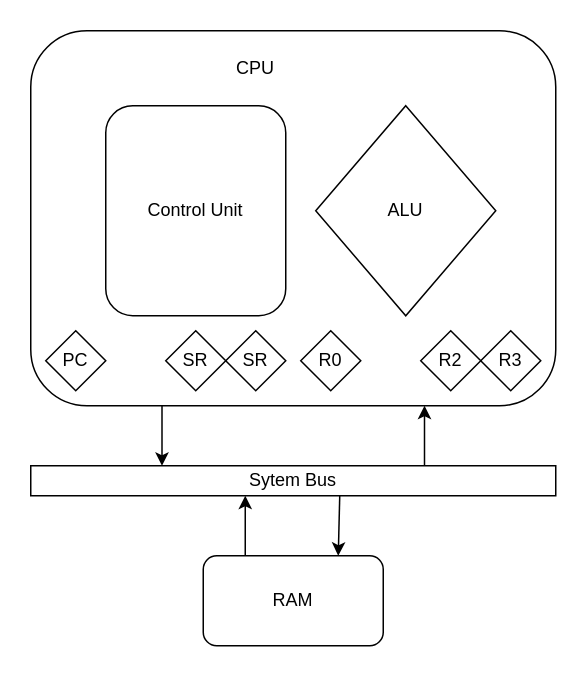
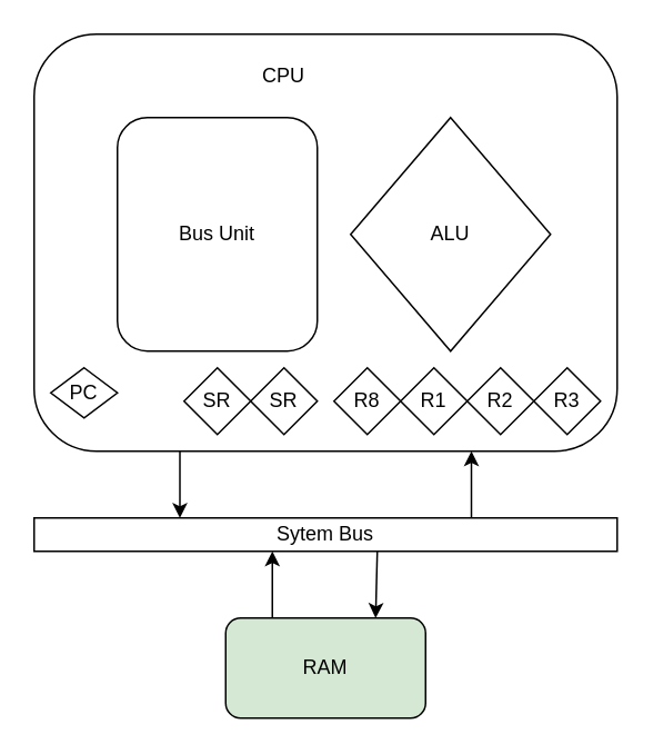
  <mxCell id="0" />
  <mxCell id="1" parent="0" />
  <mxCell id="2" value="" style="rounded=1;whiteSpace=wrap;html=1;" parent="1" vertex="1"><mxGeometry x="20" y="20" width="350" height="250" as="geometry" /></mxCell>
  <mxCell id="3" value="ALU" style="rhombus;whiteSpace=wrap;html=1;" parent="1" vertex="1"><mxGeometry x="210" y="70" width="120" height="140" as="geometry" /></mxCell>
- <mxCell id="4" value="Control Unit" style="rounded=1;whiteSpace=wrap;html=1;" parent="1" vertex="1"><mxGeometry x="70" y="70" width="120" height="140" as="geometry" /></mxCell>
- <mxCell id="5" value="PC" style="rhombus;whiteSpace=wrap;html=1;" parent="1" vertex="1"><mxGeometry x="30" y="220" width="40" height="40" as="geometry" /></mxCell>
- <mxCell id="6" value="R0" style="rhombus;whiteSpace=wrap;html=1;" parent="1" vertex="1"><mxGeometry x="200" y="220" width="40" height="40" as="geometry" /></mxCell>
+ <mxCell id="4" value="Bus Unit" style="rounded=1;whiteSpace=wrap;html=1;" parent="1" vertex="1"><mxGeometry x="70" y="70" width="120" height="140" as="geometry" /></mxCell>
+ <mxCell id="5" value="PC" style="rhombus;whiteSpace=wrap;html=1;" parent="1" vertex="1"><mxGeometry x="30" y="220" width="40" height="30" as="geometry" /></mxCell>
+ <mxCell id="6" value="R8" style="rhombus;whiteSpace=wrap;html=1;" parent="1" vertex="1"><mxGeometry x="200" y="220" width="40" height="40" as="geometry" /></mxCell>
+ <mxCell id="7" value="R1" style="rhombus;whiteSpace=wrap;html=1;" parent="1" vertex="1"><mxGeometry x="240" y="220" width="40" height="40" as="geometry" /></mxCell>
  <mxCell id="8" value="R3" style="rhombus;whiteSpace=wrap;html=1;" parent="1" vertex="1"><mxGeometry x="320" y="220" width="40" height="40" as="geometry" /></mxCell>
  <mxCell id="9" value="R2" style="rhombus;whiteSpace=wrap;html=1;" parent="1" vertex="1"><mxGeometry x="280" y="220" width="40" height="40" as="geometry" /></mxCell>
  <mxCell id="10" value="CPU" style="text;html=1;strokeColor=none;fillColor=none;align=center;verticalAlign=middle;whiteSpace=wrap;rounded=0;" parent="1" vertex="1"><mxGeometry x="140" y="30" width="60" height="30" as="geometry" /></mxCell>
  <mxCell id="11" value="Sytem Bus" style="rounded=0;whiteSpace=wrap;html=1;" parent="1" vertex="1"><mxGeometry x="20" y="310" width="350" height="20" as="geometry" /></mxCell>
  <mxCell id="12" value="" style="endArrow=classic;html=1;rounded=0;exitX=0.25;exitY=1;exitDx=0;exitDy=0;entryX=0.25;entryY=0;entryDx=0;entryDy=0;" parent="1" source="2" target="11" edge="1"><mxGeometry width="50" height="50" relative="1" as="geometry"><mxPoint x="200" y="420" as="sourcePoint" /><mxPoint x="250" y="370" as="targetPoint" /></mxGeometry></mxCell>
  <mxCell id="13" value="" style="endArrow=classic;html=1;rounded=0;exitX=0.75;exitY=0;exitDx=0;exitDy=0;entryX=0.75;entryY=1;entryDx=0;entryDy=0;" parent="1" source="11" target="2" edge="1"><mxGeometry width="50" height="50" relative="1" as="geometry"><mxPoint x="200" y="420" as="sourcePoint" /><mxPoint x="250" y="370" as="targetPoint" /></mxGeometry></mxCell>
- <mxCell id="14" value="RAM" style="rounded=1;whiteSpace=wrap;html=1;" parent="1" vertex="1"><mxGeometry x="135" y="370" width="120" height="60" as="geometry" /></mxCell>
+ <mxCell id="14" value="RAM" style="rounded=1;whiteSpace=wrap;html=1;fillColor=#d5e8d4;" parent="1" vertex="1"><mxGeometry x="135" y="370" width="120" height="60" as="geometry" /></mxCell>
  <mxCell id="15" value="" style="endArrow=classic;html=1;rounded=0;entryX=0.48;entryY=1;entryDx=0;entryDy=0;entryPerimeter=0;" parent="1" edge="1"><mxGeometry width="50" height="50" relative="1" as="geometry"><mxPoint x="163" y="370" as="sourcePoint" /><mxPoint x="163" y="330" as="targetPoint" /></mxGeometry></mxCell>
  <mxCell id="16" value="" style="endArrow=classic;html=1;rounded=0;exitX=0.66;exitY=1;exitDx=0;exitDy=0;exitPerimeter=0;" parent="1" edge="1"><mxGeometry width="50" height="50" relative="1" as="geometry"><mxPoint x="226" y="330" as="sourcePoint" /><mxPoint x="225" y="370" as="targetPoint" /></mxGeometry></mxCell>
  <mxCell id="17" value="SR" style="rhombus;whiteSpace=wrap;html=1;" parent="1" vertex="1"><mxGeometry x="110" y="220" width="40" height="40" as="geometry" /></mxCell>
  <mxCell id="18" value="SR" style="rhombus;whiteSpace=wrap;html=1;" vertex="1" parent="1"><mxGeometry x="150" y="220" width="40" height="40" as="geometry" /></mxCell>
